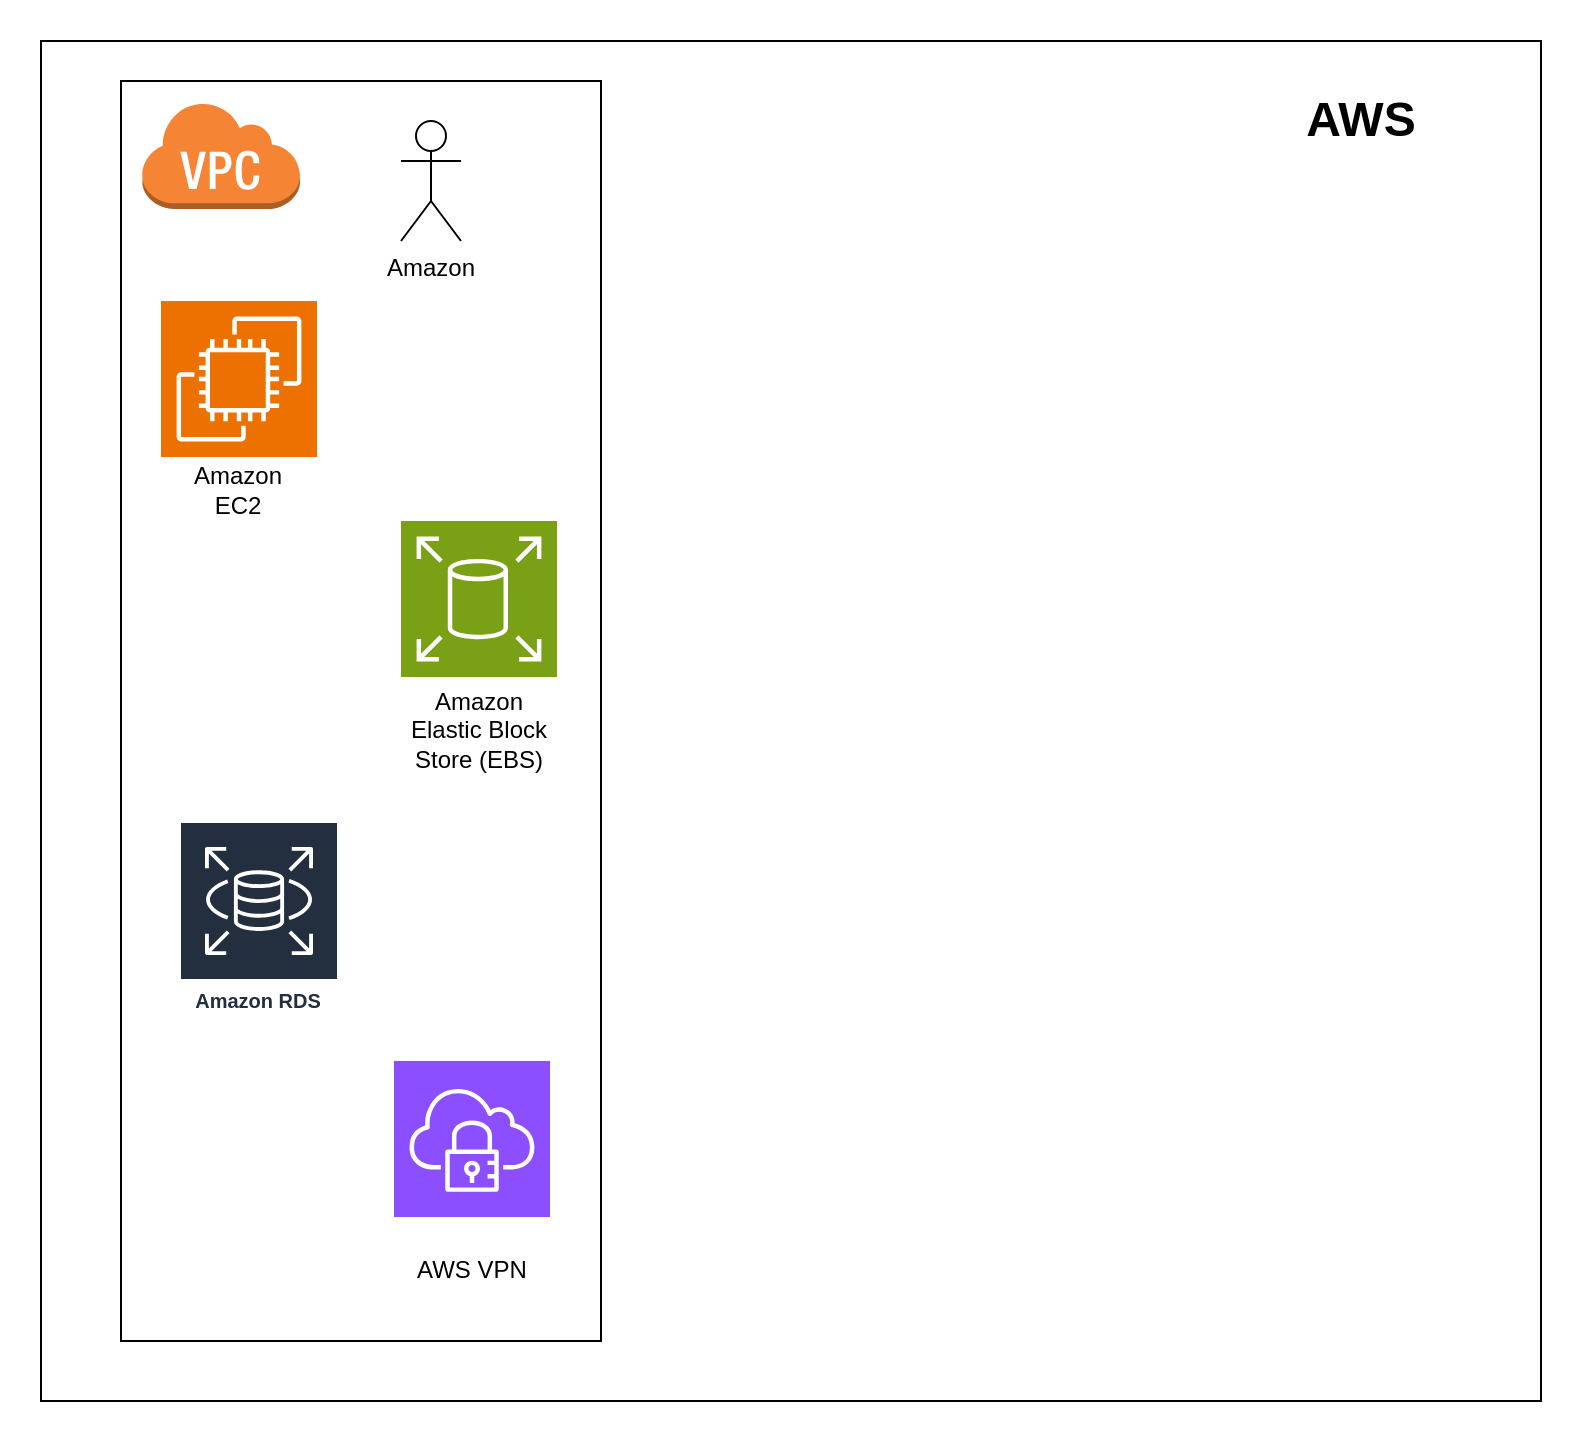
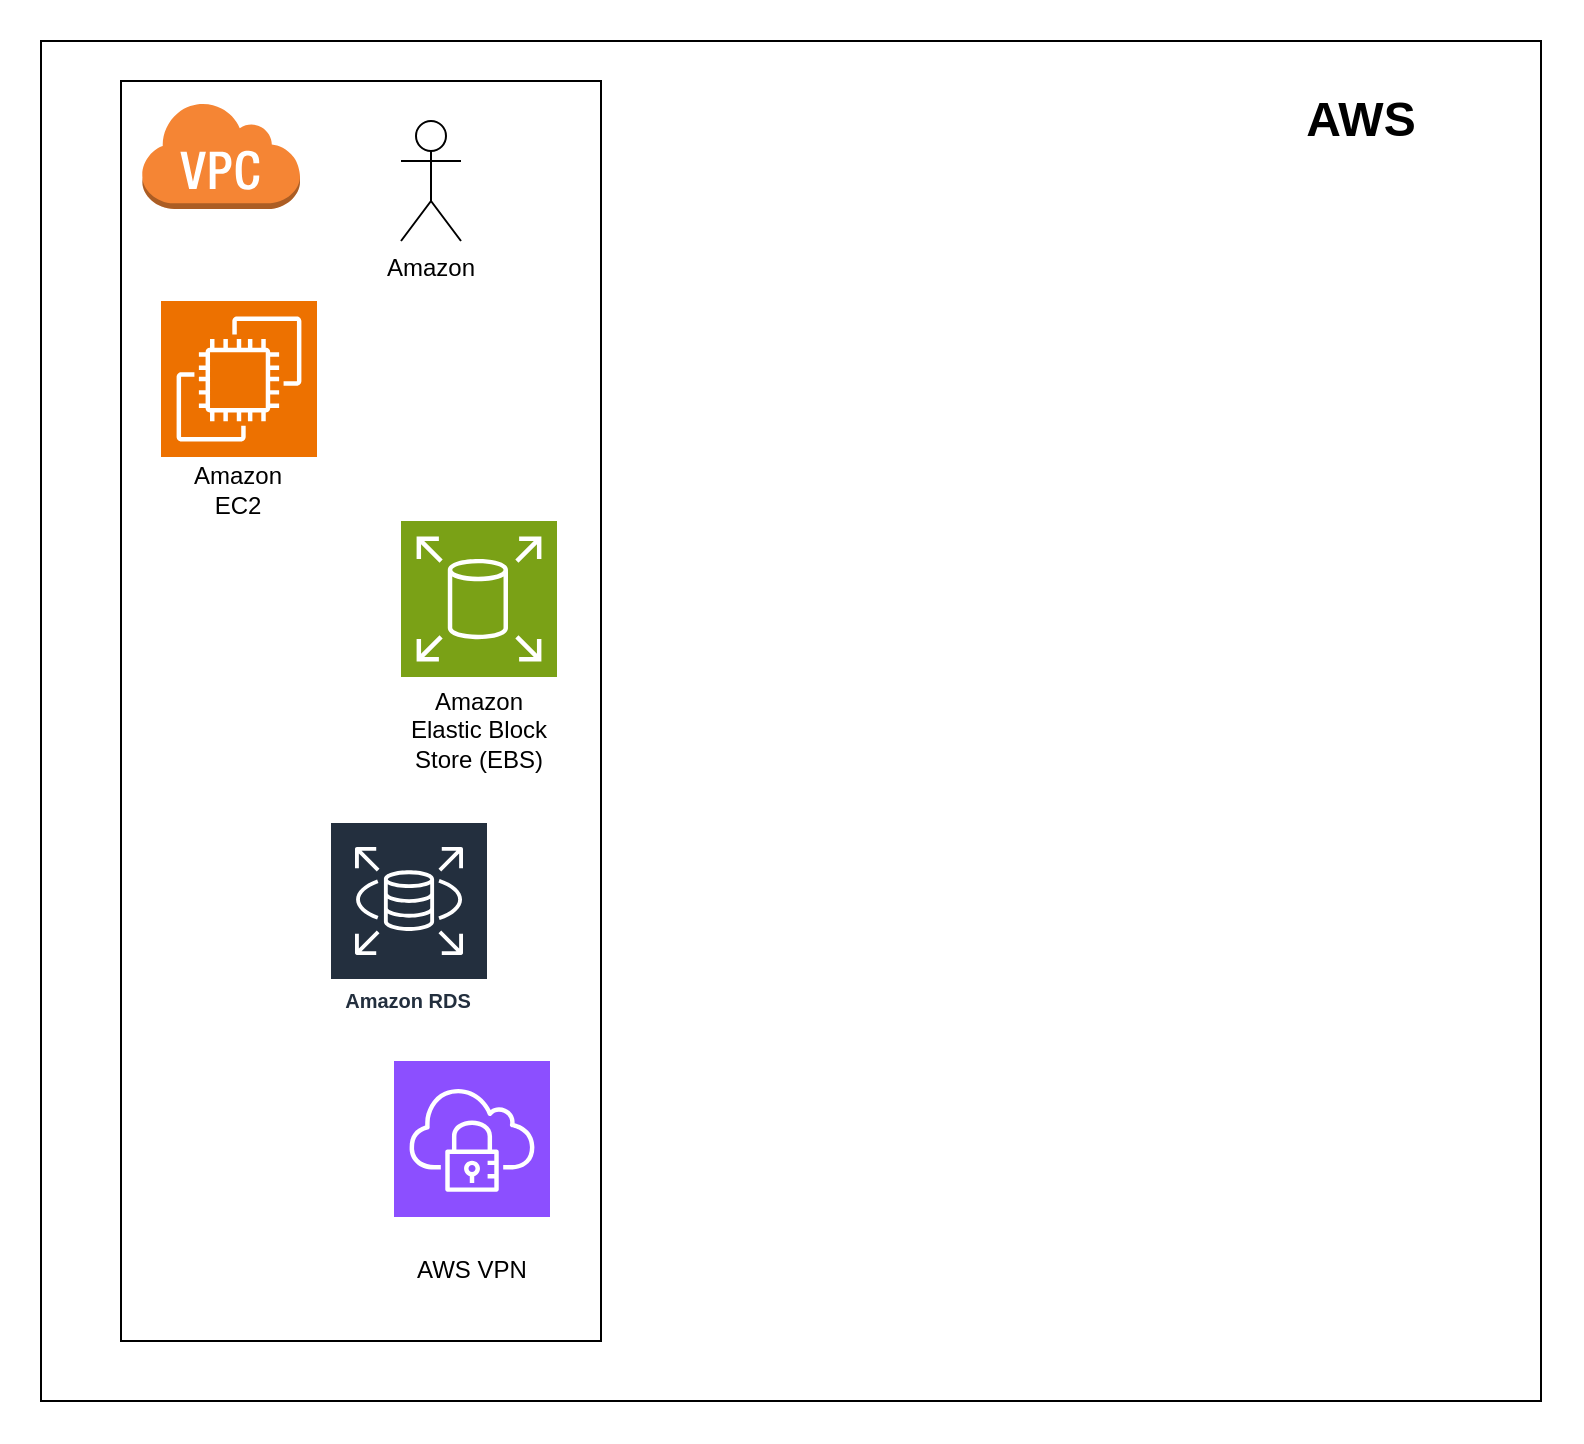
  <mxCell id="0" />
  <mxCell id="1" parent="0" />
  <mxCell id="2" value="" style="rounded=0;whiteSpace=wrap;html=1;" vertex="1" parent="1"><mxGeometry x="20" y="20" width="750" height="680" as="geometry" /></mxCell>
  <mxCell id="3" value="" style="rounded=0;whiteSpace=wrap;html=1;" vertex="1" parent="1"><mxGeometry x="60" y="40" width="240" height="630" as="geometry" /></mxCell>
  <mxCell id="4" value="" style="outlineConnect=0;dashed=0;verticalLabelPosition=bottom;verticalAlign=top;align=center;html=1;shape=mxgraph.aws3.virtual_private_cloud;fillColor=#F58534;gradientColor=none;" vertex="1" parent="1"><mxGeometry x="70" y="50" width="79.5" height="54" as="geometry" /></mxCell>
  <mxCell id="5" value="" style="sketch=0;points=[[0,0,0],[0.25,0,0],[0.5,0,0],[0.75,0,0],[1,0,0],[0,1,0],[0.25,1,0],[0.5,1,0],[0.75,1,0],[1,1,0],[0,0.25,0],[0,0.5,0],[0,0.75,0],[1,0.25,0],[1,0.5,0],[1,0.75,0]];outlineConnect=0;fontColor=#232F3E;fillColor=#ED7100;strokeColor=#ffffff;dashed=0;verticalLabelPosition=bottom;verticalAlign=top;align=center;html=1;fontSize=12;fontStyle=0;aspect=fixed;shape=mxgraph.aws4.resourceIcon;resIcon=mxgraph.aws4.ec2;" vertex="1" parent="1"><mxGeometry x="80" y="150" width="78" height="78" as="geometry" /></mxCell>
  <mxCell id="6" value="" style="sketch=0;points=[[0,0,0],[0.25,0,0],[0.5,0,0],[0.75,0,0],[1,0,0],[0,1,0],[0.25,1,0],[0.5,1,0],[0.75,1,0],[1,1,0],[0,0.25,0],[0,0.5,0],[0,0.75,0],[1,0.25,0],[1,0.5,0],[1,0.75,0]];outlineConnect=0;fontColor=#232F3E;fillColor=#7AA116;strokeColor=#ffffff;dashed=0;verticalLabelPosition=bottom;verticalAlign=top;align=center;html=1;fontSize=12;fontStyle=0;aspect=fixed;shape=mxgraph.aws4.resourceIcon;resIcon=mxgraph.aws4.elastic_block_store;" vertex="1" parent="1"><mxGeometry x="200" y="260" width="78" height="78" as="geometry" /></mxCell>
- <mxCell id="7" value="Amazon RDS" style="sketch=0;outlineConnect=0;fontColor=#232F3E;gradientColor=none;strokeColor=#ffffff;fillColor=#232F3E;dashed=0;verticalLabelPosition=middle;verticalAlign=bottom;align=center;html=1;whiteSpace=wrap;fontSize=10;fontStyle=1;spacing=3;shape=mxgraph.aws4.productIcon;prIcon=mxgraph.aws4.rds;" vertex="1" parent="1"><mxGeometry x="89" y="410" width="80" height="100" as="geometry" /></mxCell>
+ <mxCell id="7" value="Amazon RDS" style="sketch=0;outlineConnect=0;fontColor=#232F3E;gradientColor=none;strokeColor=#ffffff;fillColor=#232F3E;dashed=0;verticalLabelPosition=middle;verticalAlign=bottom;align=center;html=1;whiteSpace=wrap;fontSize=10;fontStyle=1;spacing=3;shape=mxgraph.aws4.productIcon;prIcon=mxgraph.aws4.rds;" vertex="1" parent="1"><mxGeometry x="164" y="410" width="80" height="100" as="geometry" /></mxCell>
  <mxCell id="8" value="" style="sketch=0;points=[[0,0,0],[0.25,0,0],[0.5,0,0],[0.75,0,0],[1,0,0],[0,1,0],[0.25,1,0],[0.5,1,0],[0.75,1,0],[1,1,0],[0,0.25,0],[0,0.5,0],[0,0.75,0],[1,0.25,0],[1,0.5,0],[1,0.75,0]];outlineConnect=0;fontColor=#232F3E;fillColor=#8C4FFF;strokeColor=#ffffff;dashed=0;verticalLabelPosition=bottom;verticalAlign=top;align=center;html=1;fontSize=12;fontStyle=0;aspect=fixed;shape=mxgraph.aws4.resourceIcon;resIcon=mxgraph.aws4.client_vpn;" vertex="1" parent="1"><mxGeometry x="196.5" y="530" width="78" height="78" as="geometry" /></mxCell>
  <mxCell id="9" value="Amazon" style="shape=umlActor;verticalLabelPosition=bottom;verticalAlign=top;html=1;outlineConnect=0;" vertex="1" parent="1"><mxGeometry x="200" y="60" width="30" height="60" as="geometry" /></mxCell>
  <mxCell id="10" value="Amazon EC2" style="text;html=1;strokeColor=none;fillColor=none;align=center;verticalAlign=middle;whiteSpace=wrap;rounded=0;" vertex="1" parent="1"><mxGeometry x="89" y="230" width="60" height="30" as="geometry" /></mxCell>
  <mxCell id="11" value="Amazon Elastic Block Store (EBS)" style="text;html=1;strokeColor=none;fillColor=none;align=center;verticalAlign=middle;whiteSpace=wrap;rounded=0;" vertex="1" parent="1"><mxGeometry x="203.5" y="350" width="71" height="30" as="geometry" /></mxCell>
  <mxCell id="12" value="AWS VPN" style="text;html=1;strokeColor=none;fillColor=none;align=center;verticalAlign=middle;whiteSpace=wrap;rounded=0;" vertex="1" parent="1"><mxGeometry x="206" y="620" width="60" height="30" as="geometry" /></mxCell>
  <mxCell id="13" value="AWS" style="text;strokeColor=none;fillColor=none;html=1;fontSize=24;fontStyle=1;verticalAlign=middle;align=center;" vertex="1" parent="1"><mxGeometry x="630" y="40" width="100" height="40" as="geometry" /></mxCell>
